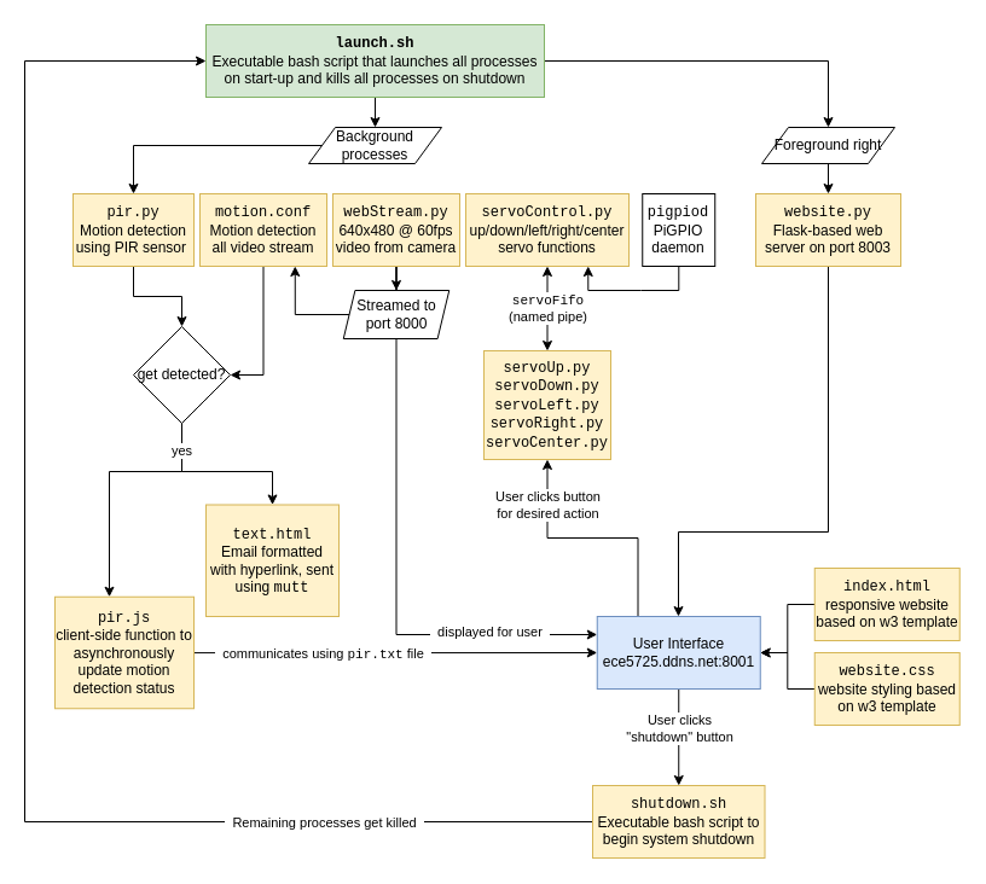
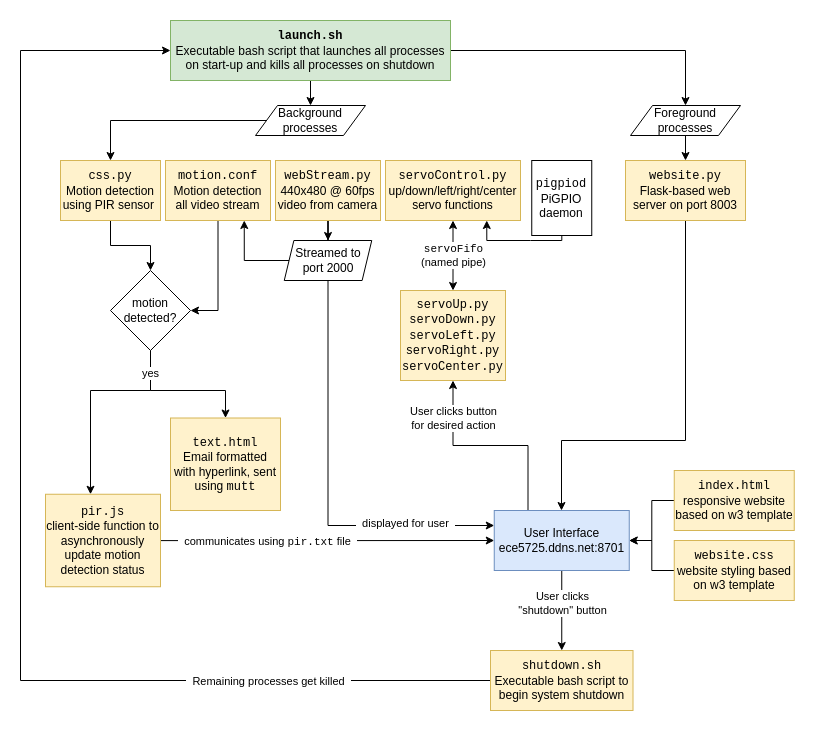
  <mxCell id="0" />
  <mxCell id="1" parent="0" />
  <mxCell id="2" value="" style="edgeStyle=orthogonalEdgeStyle;rounded=0;orthogonalLoop=1;jettySize=auto;html=1;" edge="1" parent="1" source="4" target="8"><mxGeometry relative="1" as="geometry"><mxPoint x="530" y="50" as="targetPoint" /></mxGeometry></mxCell>
  <mxCell id="3" style="edgeStyle=orthogonalEdgeStyle;rounded=0;orthogonalLoop=1;jettySize=auto;html=1;exitX=0.5;exitY=1;exitDx=0;exitDy=0;entryX=0.5;entryY=0;entryDx=0;entryDy=0;" edge="1" parent="1" source="4" target="6"><mxGeometry relative="1" as="geometry" /></mxCell>
  <mxCell id="4" value="&lt;font face=&quot;Courier New&quot;&gt;&lt;b&gt;launch.sh&lt;/b&gt;&lt;/font&gt;&lt;br&gt;Executable bash script that launches all processes on start-up and kills all processes on shutdown" style="rounded=0;whiteSpace=wrap;html=1;fillColor=#d5e8d4;strokeColor=#82b366;" vertex="1" parent="1"><mxGeometry x="170" y="20" width="280" height="60" as="geometry" /></mxCell>
  <mxCell id="5" style="edgeStyle=orthogonalEdgeStyle;rounded=0;orthogonalLoop=1;jettySize=auto;html=1;entryX=0.5;entryY=0;entryDx=0;entryDy=0;" edge="1" parent="1" source="6" target="12"><mxGeometry relative="1" as="geometry" /></mxCell>
  <mxCell id="6" value="Background processes" style="shape=parallelogram;perimeter=parallelogramPerimeter;whiteSpace=wrap;html=1;" vertex="1" parent="1"><mxGeometry x="255" y="105" width="110" height="30" as="geometry" /></mxCell>
  <mxCell id="7" value="" style="edgeStyle=orthogonalEdgeStyle;rounded=0;orthogonalLoop=1;jettySize=auto;html=1;" edge="1" parent="1" source="8" target="17"><mxGeometry relative="1" as="geometry" /></mxCell>
- <mxCell id="8" value="Foreground right" style="shape=parallelogram;perimeter=parallelogramPerimeter;whiteSpace=wrap;html=1;" vertex="1" parent="1"><mxGeometry x="630" y="105" width="110" height="30" as="geometry" /></mxCell>
+ <mxCell id="8" value="Foreground processes" style="shape=parallelogram;perimeter=parallelogramPerimeter;whiteSpace=wrap;html=1;" vertex="1" parent="1"><mxGeometry x="630" y="105" width="110" height="30" as="geometry" /></mxCell>
  <mxCell id="9" style="edgeStyle=orthogonalEdgeStyle;rounded=0;orthogonalLoop=1;jettySize=auto;html=1;entryX=0.75;entryY=1;entryDx=0;entryDy=0;" edge="1" parent="1" source="10" target="13"><mxGeometry relative="1" as="geometry"><Array as="points"><mxPoint x="530" y="240" /><mxPoint x="468" y="240" /></Array></mxGeometry></mxCell>
- <mxCell id="10" value="&lt;font face=&quot;Courier New&quot;&gt;pigpiod&lt;/font&gt;&lt;br&gt;PiGPIO daemon" style="rounded=0;whiteSpace=wrap;html=1;" vertex="1" parent="1"><mxGeometry x="531.25" y="160" width="60" height="60" as="geometry" /></mxCell>
+ <mxCell id="10" value="&lt;font face=&quot;Courier New&quot;&gt;pigpiod&lt;/font&gt;&lt;br&gt;PiGPIO daemon" style="rounded=0;whiteSpace=wrap;html=1;" vertex="1" parent="1"><mxGeometry x="531.25" y="160" width="60" height="75" as="geometry" /></mxCell>
  <mxCell id="11" style="edgeStyle=orthogonalEdgeStyle;rounded=0;orthogonalLoop=1;jettySize=auto;html=1;exitX=0.5;exitY=1;exitDx=0;exitDy=0;entryX=0.5;entryY=0;entryDx=0;entryDy=0;" edge="1" parent="1" source="12" target="40"><mxGeometry relative="1" as="geometry" /></mxCell>
- <mxCell id="12" value="&lt;font face=&quot;Courier New&quot;&gt;pir.py&lt;/font&gt;&lt;br&gt;Motion detection using PIR sensor&amp;nbsp;" style="rounded=0;whiteSpace=wrap;html=1;fillColor=#fff2cc;strokeColor=#d6b656;" vertex="1" parent="1"><mxGeometry x="60" y="160" width="100" height="60" as="geometry" /></mxCell>
+ <mxCell id="12" value="&lt;font face=&quot;Courier New&quot;&gt;css.py&lt;/font&gt;&lt;br&gt;Motion detection using PIR sensor&amp;nbsp;" style="rounded=0;whiteSpace=wrap;html=1;fillColor=#fff2cc;strokeColor=#d6b656;" vertex="1" parent="1"><mxGeometry x="60" y="160" width="100" height="60" as="geometry" /></mxCell>
  <mxCell id="13" value="&lt;font face=&quot;Courier New&quot;&gt;servoControl.py&lt;/font&gt;&lt;br&gt;up/down/left/right/center servo functions" style="rounded=0;whiteSpace=wrap;html=1;fillColor=#fff2cc;strokeColor=#d6b656;" vertex="1" parent="1"><mxGeometry x="385" y="160" width="135" height="60" as="geometry" /></mxCell>
  <mxCell id="14" style="edgeStyle=orthogonalEdgeStyle;rounded=0;orthogonalLoop=1;jettySize=auto;html=1;exitX=0.5;exitY=1;exitDx=0;exitDy=0;entryX=1;entryY=0.5;entryDx=0;entryDy=0;" edge="1" parent="1" source="15" target="40"><mxGeometry relative="1" as="geometry" /></mxCell>
  <mxCell id="15" value="&lt;font face=&quot;Courier New&quot;&gt;motion.conf&lt;/font&gt;&lt;br&gt;Motion detection all video stream" style="rounded=0;whiteSpace=wrap;html=1;fillColor=#fff2cc;strokeColor=#d6b656;" vertex="1" parent="1"><mxGeometry x="165" y="160" width="105" height="60" as="geometry" /></mxCell>
  <mxCell id="16" value="" style="edgeStyle=orthogonalEdgeStyle;rounded=0;orthogonalLoop=1;jettySize=auto;html=1;" edge="1" parent="1" source="17" target="22"><mxGeometry relative="1" as="geometry"><Array as="points"><mxPoint x="685" y="440" /><mxPoint x="561" y="440" /></Array></mxGeometry></mxCell>
  <mxCell id="17" value="&lt;font face=&quot;Courier New&quot;&gt;website.py&lt;/font&gt;&lt;br&gt;Flask-based web server on port 8003" style="rounded=0;whiteSpace=wrap;html=1;fillColor=#fff2cc;strokeColor=#d6b656;" vertex="1" parent="1"><mxGeometry x="625" y="160" width="120" height="60" as="geometry" /></mxCell>
  <mxCell id="18" value="" style="edgeStyle=orthogonalEdgeStyle;rounded=0;orthogonalLoop=1;jettySize=auto;html=1;entryX=0.5;entryY=0;entryDx=0;entryDy=0;" edge="1" parent="1" source="22" target="32"><mxGeometry relative="1" as="geometry"><mxPoint x="561.25" y="650" as="targetPoint" /></mxGeometry></mxCell>
  <mxCell id="19" value="User clicks&lt;br&gt;&quot;shutdown&quot; button" style="edgeLabel;html=1;align=center;verticalAlign=middle;resizable=0;points=[];" vertex="1" connectable="0" parent="18"><mxGeometry x="-0.011" y="2" relative="1" as="geometry"><mxPoint x="-2" y="-7.14" as="offset" /></mxGeometry></mxCell>
  <mxCell id="20" style="edgeStyle=orthogonalEdgeStyle;rounded=0;orthogonalLoop=1;jettySize=auto;html=1;exitX=0.25;exitY=0;exitDx=0;exitDy=0;entryX=0.5;entryY=1;entryDx=0;entryDy=0;" edge="1" parent="1" source="22" target="41"><mxGeometry relative="1" as="geometry" /></mxCell>
  <mxCell id="21" value="User clicks button &lt;br&gt;for desired action" style="edgeLabel;html=1;align=center;verticalAlign=middle;resizable=0;points=[];" vertex="1" connectable="0" parent="20"><mxGeometry x="-0.472" y="43" relative="1" as="geometry"><mxPoint x="-32.06" y="-38.17" as="offset" /></mxGeometry></mxCell>
- <mxCell id="22" value="User Interface&lt;br&gt;ece5725.ddns.net:8001" style="rounded=0;whiteSpace=wrap;html=1;fillColor=#dae8fc;strokeColor=#6c8ebf;" vertex="1" parent="1"><mxGeometry x="493.75" y="510" width="135" height="60" as="geometry" /></mxCell>
+ <mxCell id="22" value="User Interface&lt;br&gt;ece5725.ddns.net:8701" style="rounded=0;whiteSpace=wrap;html=1;fillColor=#dae8fc;strokeColor=#6c8ebf;" vertex="1" parent="1"><mxGeometry x="493.75" y="510" width="135" height="60" as="geometry" /></mxCell>
  <mxCell id="23" style="edgeStyle=orthogonalEdgeStyle;rounded=0;orthogonalLoop=1;jettySize=auto;html=1;entryX=1;entryY=0.5;entryDx=0;entryDy=0;endArrow=open;" edge="1" parent="1" source="24" target="22"><mxGeometry relative="1" as="geometry" /></mxCell>
  <mxCell id="24" value="&lt;font face=&quot;Courier New&quot;&gt;index.html&lt;br&gt;&lt;/font&gt;responsive website based on w3 template" style="rounded=0;whiteSpace=wrap;html=1;fillColor=#fff2cc;strokeColor=#d6b656;" vertex="1" parent="1"><mxGeometry x="673.75" y="470" width="120" height="60" as="geometry" /></mxCell>
  <mxCell id="25" style="edgeStyle=orthogonalEdgeStyle;rounded=0;orthogonalLoop=1;jettySize=auto;html=1;entryX=1;entryY=0.5;entryDx=0;entryDy=0;" edge="1" parent="1" source="26" target="22"><mxGeometry relative="1" as="geometry" /></mxCell>
  <mxCell id="26" value="&lt;font face=&quot;Courier New&quot;&gt;website.css&lt;/font&gt;&lt;br&gt;website styling based on w3 template" style="rounded=0;whiteSpace=wrap;html=1;fillColor=#fff2cc;strokeColor=#d6b656;" vertex="1" parent="1"><mxGeometry x="673.75" y="540" width="120" height="60" as="geometry" /></mxCell>
  <mxCell id="27" style="edgeStyle=orthogonalEdgeStyle;rounded=0;orthogonalLoop=1;jettySize=auto;html=1;entryX=0;entryY=0.5;entryDx=0;entryDy=0;" edge="1" parent="1" source="29" target="22"><mxGeometry relative="1" as="geometry" /></mxCell>
  <mxCell id="28" value="&amp;nbsp; communicates using &lt;font face=&quot;Courier New&quot;&gt;pir.txt&lt;/font&gt; file &amp;nbsp;" style="edgeLabel;html=1;align=center;verticalAlign=middle;resizable=0;points=[];" vertex="1" connectable="0" parent="27"><mxGeometry x="-0.0" y="-60" relative="1" as="geometry"><mxPoint x="-60" y="-59" as="offset" /></mxGeometry></mxCell>
  <mxCell id="29" value="&lt;font face=&quot;Courier New&quot;&gt;pir.js&lt;/font&gt;&lt;br&gt;client-side function to asynchronously update motion detection status" style="rounded=0;whiteSpace=wrap;html=1;fillColor=#fff2cc;strokeColor=#d6b656;" vertex="1" parent="1"><mxGeometry x="45" y="493.75" width="115" height="92.5" as="geometry" /></mxCell>
  <mxCell id="30" style="edgeStyle=orthogonalEdgeStyle;rounded=0;orthogonalLoop=1;jettySize=auto;html=1;entryX=0;entryY=0.5;entryDx=0;entryDy=0;" edge="1" parent="1" source="32" target="4"><mxGeometry relative="1" as="geometry"><Array as="points"><mxPoint x="20" y="680" /><mxPoint x="20" y="50" /></Array></mxGeometry></mxCell>
  <mxCell id="31" value="&amp;nbsp; Remaining processes get killed &amp;nbsp;" style="edgeLabel;html=1;align=center;verticalAlign=middle;resizable=0;points=[];" vertex="1" connectable="0" parent="30"><mxGeometry x="-0.643" y="1" relative="1" as="geometry"><mxPoint y="-1" as="offset" /></mxGeometry></mxCell>
  <mxCell id="32" value="&lt;font face=&quot;Courier New&quot;&gt;shutdown.sh&lt;/font&gt;&lt;br&gt;Executable bash script to begin system shutdown" style="rounded=0;whiteSpace=wrap;html=1;fillColor=#fff2cc;strokeColor=#d6b656;" vertex="1" parent="1"><mxGeometry x="490" y="650" width="142.5" height="60" as="geometry" /></mxCell>
  <mxCell id="33" style="edgeStyle=orthogonalEdgeStyle;rounded=0;orthogonalLoop=1;jettySize=auto;html=1;exitX=0.5;exitY=1;exitDx=0;exitDy=0;entryX=0;entryY=0.25;entryDx=0;entryDy=0;" edge="1" parent="1" source="36" target="22"><mxGeometry relative="1" as="geometry" /></mxCell>
  <mxCell id="34" value="&amp;nbsp; displayed for user &amp;nbsp;" style="edgeLabel;html=1;align=center;verticalAlign=middle;resizable=0;points=[];" vertex="1" connectable="0" parent="33"><mxGeometry x="0.192" y="38" relative="1" as="geometry"><mxPoint x="76.5" y="35.5" as="offset" /></mxGeometry></mxCell>
  <mxCell id="35" style="edgeStyle=orthogonalEdgeStyle;rounded=0;orthogonalLoop=1;jettySize=auto;html=1;entryX=0.75;entryY=1;entryDx=0;entryDy=0;" edge="1" parent="1" source="36" target="15"><mxGeometry relative="1" as="geometry" /></mxCell>
- <mxCell id="36" value="Streamed to port 8000" style="shape=parallelogram;perimeter=parallelogramPerimeter;whiteSpace=wrap;html=1;size=0.11;" vertex="1" parent="1"><mxGeometry x="283.75" y="240" width="87.5" height="40" as="geometry" /></mxCell>
+ <mxCell id="36" value="Streamed to port 2000" style="shape=parallelogram;perimeter=parallelogramPerimeter;whiteSpace=wrap;html=1;size=0.11;" vertex="1" parent="1"><mxGeometry x="283.75" y="240" width="87.5" height="40" as="geometry" /></mxCell>
  <mxCell id="37" style="edgeStyle=orthogonalEdgeStyle;rounded=0;orthogonalLoop=1;jettySize=auto;html=1;" edge="1" parent="1" source="40" target="29"><mxGeometry relative="1" as="geometry"><Array as="points"><mxPoint x="150" y="390" /><mxPoint x="90" y="390" /></Array></mxGeometry></mxCell>
  <mxCell id="38" style="edgeStyle=orthogonalEdgeStyle;rounded=0;orthogonalLoop=1;jettySize=auto;html=1;" edge="1" parent="1" source="40" target="43"><mxGeometry relative="1" as="geometry"><Array as="points"><mxPoint x="150" y="390" /><mxPoint x="225" y="390" /></Array></mxGeometry></mxCell>
  <mxCell id="39" value="yes" style="edgeLabel;html=1;align=center;verticalAlign=middle;resizable=0;points=[];" vertex="1" connectable="0" parent="38"><mxGeometry x="-0.695" y="-1" relative="1" as="geometry"><mxPoint as="offset" /></mxGeometry></mxCell>
- <mxCell id="40" value="get detected?" style="rhombus;whiteSpace=wrap;html=1;" vertex="1" parent="1"><mxGeometry x="110" y="270" width="80" height="80" as="geometry" /></mxCell>
+ <mxCell id="40" value="motion detected?" style="rhombus;whiteSpace=wrap;html=1;" vertex="1" parent="1"><mxGeometry x="110" y="270" width="80" height="80" as="geometry" /></mxCell>
  <mxCell id="41" value="&lt;span style=&quot;font-family: &amp;#34;courier new&amp;#34;&quot;&gt;servoUp.py&lt;/span&gt;&lt;br style=&quot;font-family: &amp;#34;courier new&amp;#34;&quot;&gt;&lt;span style=&quot;font-family: &amp;#34;courier new&amp;#34;&quot;&gt;servoDown.py&lt;/span&gt;&lt;br style=&quot;font-family: &amp;#34;courier new&amp;#34;&quot;&gt;&lt;span style=&quot;font-family: &amp;#34;courier new&amp;#34;&quot;&gt;servoLeft.py&lt;/span&gt;&lt;br style=&quot;font-family: &amp;#34;courier new&amp;#34;&quot;&gt;&lt;span style=&quot;font-family: &amp;#34;courier new&amp;#34;&quot;&gt;servoRight.py&lt;/span&gt;&lt;br style=&quot;font-family: &amp;#34;courier new&amp;#34;&quot;&gt;&lt;span style=&quot;font-family: &amp;#34;courier new&amp;#34;&quot;&gt;servoCenter.py&lt;/span&gt;" style="rounded=0;whiteSpace=wrap;html=1;fillColor=#fff2cc;strokeColor=#d6b656;" vertex="1" parent="1"><mxGeometry x="400" y="290" width="105" height="90" as="geometry" /></mxCell>
  <mxCell id="42" value="&lt;font face=&quot;Courier New&quot;&gt;servoFifo&lt;/font&gt;&lt;br&gt;(named pipe)" style="endArrow=classic;startArrow=classic;html=1;entryX=0.5;entryY=1;entryDx=0;entryDy=0;exitX=0.5;exitY=0;exitDx=0;exitDy=0;" edge="1" parent="1" source="41" target="13"><mxGeometry width="50" height="50" relative="1" as="geometry"><mxPoint x="410" y="370" as="sourcePoint" /><mxPoint x="460" y="320" as="targetPoint" /></mxGeometry></mxCell>
  <mxCell id="43" value="&lt;font face=&quot;Courier New&quot;&gt;text.html&lt;/font&gt;&lt;br&gt;Email formatted with hyperlink, sent using &lt;font face=&quot;Courier New&quot;&gt;mutt&lt;/font&gt;" style="rounded=0;whiteSpace=wrap;html=1;fillColor=#fff2cc;strokeColor=#d6b656;" vertex="1" parent="1"><mxGeometry x="170" y="417.5" width="110" height="92.5" as="geometry" /></mxCell>
  <mxCell id="44" style="edgeStyle=orthogonalEdgeStyle;rounded=0;orthogonalLoop=1;jettySize=auto;html=1;entryX=0.5;entryY=0;entryDx=0;entryDy=0;" edge="1" parent="1" source="45" target="36"><mxGeometry relative="1" as="geometry" /></mxCell>
- <mxCell id="45" value="&lt;font face=&quot;Courier New&quot;&gt;webStream.py&lt;/font&gt;&lt;br&gt;640x480 @ 60fps video from camera" style="rounded=0;whiteSpace=wrap;html=1;fillColor=#fff2cc;strokeColor=#d6b656;" vertex="1" parent="1"><mxGeometry x="275" y="160" width="105" height="60" as="geometry" /></mxCell>
+ <mxCell id="45" value="&lt;font face=&quot;Courier New&quot;&gt;webStream.py&lt;/font&gt;&lt;br&gt;440x480 @ 60fps video from camera" style="rounded=0;whiteSpace=wrap;html=1;fillColor=#fff2cc;strokeColor=#d6b656;" vertex="1" parent="1"><mxGeometry x="275" y="160" width="105" height="60" as="geometry" /></mxCell>
